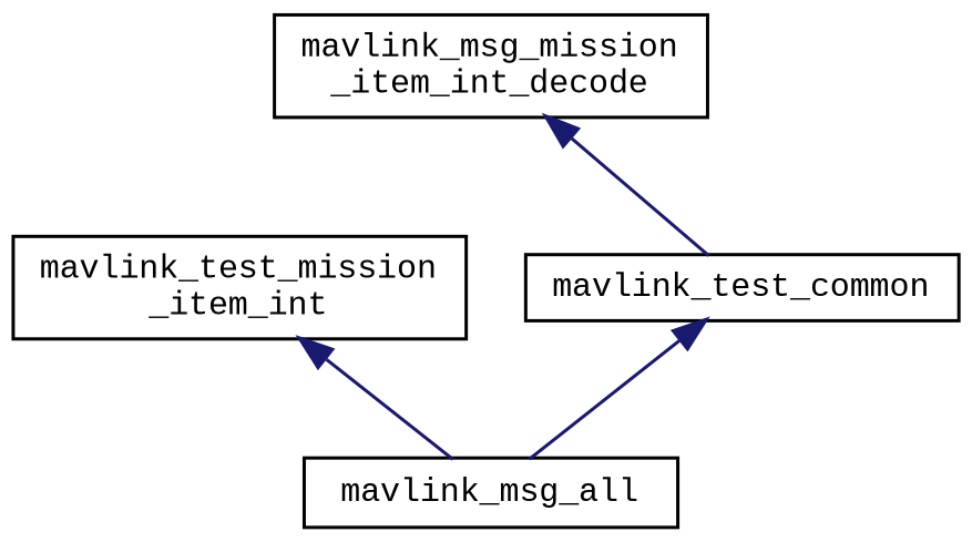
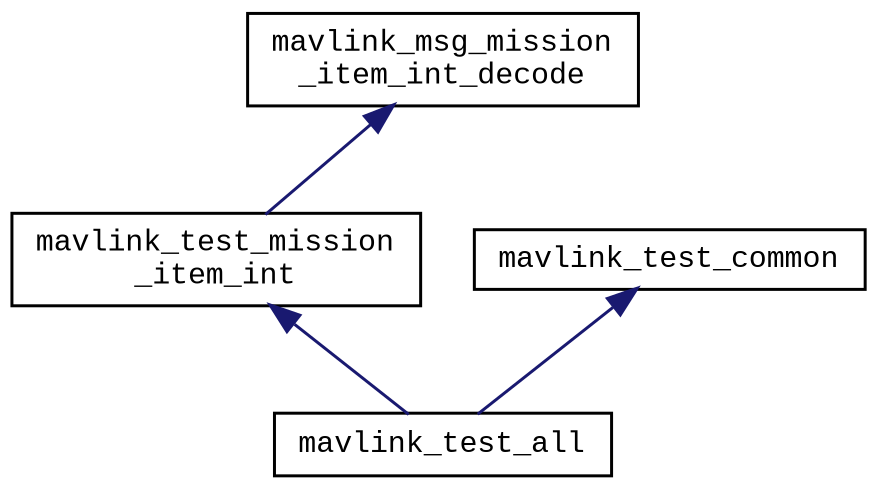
  digraph {
    fontname="Liberation Mono"
    rankdir=TB
    node [color=black fillcolor=white fontname="Liberation Mono" fontsize=10 shape=record style=filled]
    edge [color=midnightblue dir=back fontname="Liberation Mono" fontsize=10 labelfontname=Helvetica labelfontsize=10 style=solid]
    n1 [height=0.2 label="mavlink_msg_mission\l_item_int_decode" width=0.4]
    n2 [height=0.2 label="mavlink_test_mission\l_item_int" width=0.4]
-   n3 [height=0.2 label=mavlink_msg_all width=0.4]
+   n3 [height=0.2 label=mavlink_test_all width=0.4]
    n4 [height=0.2 label=mavlink_test_common width=0.4]
-   n1 -> n4
+   n1 -> n2
    n2 -> n3
    n4 -> n3
  }
